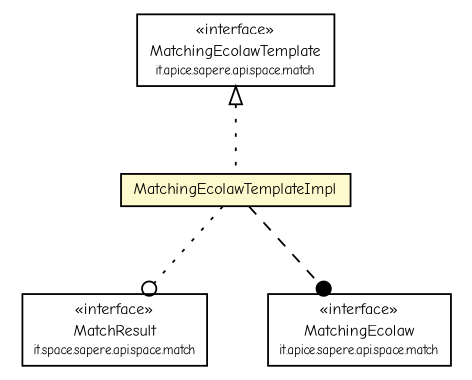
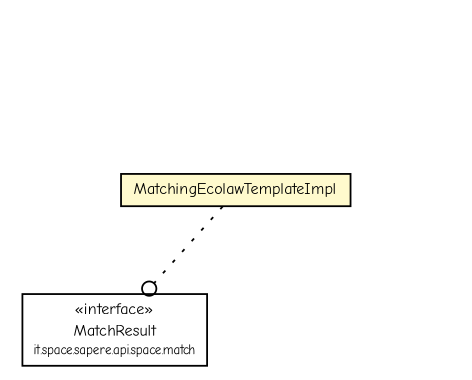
  digraph {
    fontname="Comic Neue"
    node [fontcolor=black fontname="Comic Neue" fontsize=9.0 shape=plaintext]
    edge [fontname="Comic Neue" fontsize=10.0 headport=p labelfontname=Helvetica labelfontsize=10 style=dotted tailport=p color=black fontcolor=black]
    n1 [label=<<table border="0" cellborder="1" cellspacing="0" cellpadding="2" port="p" href="../MatchResult.html"> 		<tr><td><table border="0" cellspacing="0" cellpadding="1"> 			<tr><td> &laquo;interface&raquo; </td></tr> 			<tr><td> MatchResult </td></tr> 			<tr><td><font point-size="7.0"> it.space.sapere.api.space.match </font></td></tr> 		</table></td></tr> 		</table>>]
-   n2 [label=<<table border="0" cellborder="1" cellspacing="0" cellpadding="2" port="p" href="../MatchingEcolawTemplate.html"> 		<tr><td><table border="0" cellspacing="0" cellpadding="1"> 			<tr><td> &laquo;interface&raquo; </td></tr> 			<tr><td> MatchingEcolawTemplate </td></tr> 			<tr><td><font point-size="7.0"> it.apice.sapere.api.space.match </font></td></tr> 		</table></td></tr> 		</table>>]
    n3 [label=<<table border="0" cellborder="1" cellspacing="0" cellpadding="2" port="p" bgcolor="lemonChiffon" href="./MatchingEcolawTemplateImpl.html"> 		<tr><td><table border="0" cellspacing="0" cellpadding="1"> 			<tr><td> MatchingEcolawTemplateImpl </td></tr> 		</table></td></tr> 		</table>>]
-   n4 [label=<<table border="0" cellborder="1" cellspacing="0" cellpadding="2" port="p" href="../MatchingEcolaw.html"> 		<tr><td><table border="0" cellspacing="0" cellpadding="1"> 			<tr><td> &laquo;interface&raquo; </td></tr> 			<tr><td> MatchingEcolaw </td></tr> 			<tr><td><font point-size="7.0"> it.apice.sapere.api.space.match </font></td></tr> 		</table></td></tr> 		</table>>]
-   n2 -> n3 [arrowtail=empty dir=back fontsize=10 color="" fontcolor=""]
    n3 -> n1 [arrowhead=odot]
-   n3 -> n4 [arrowhead=dot style=dashed]
  }
